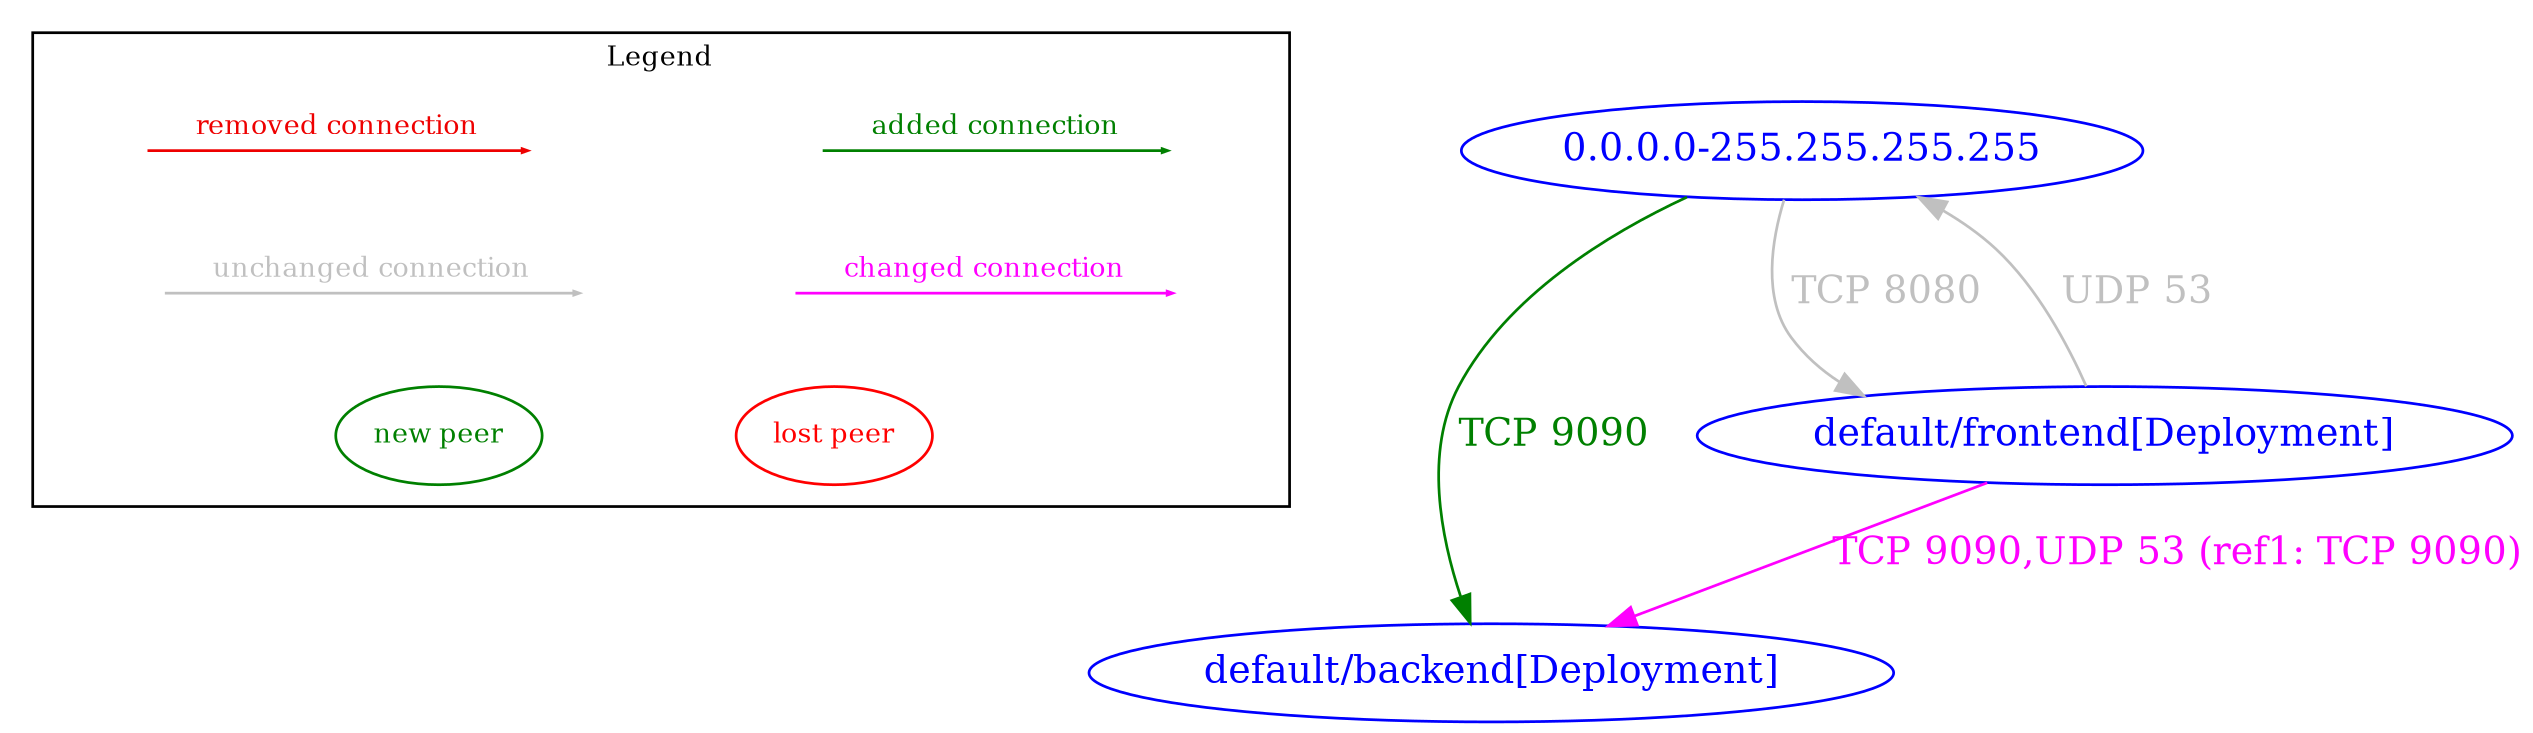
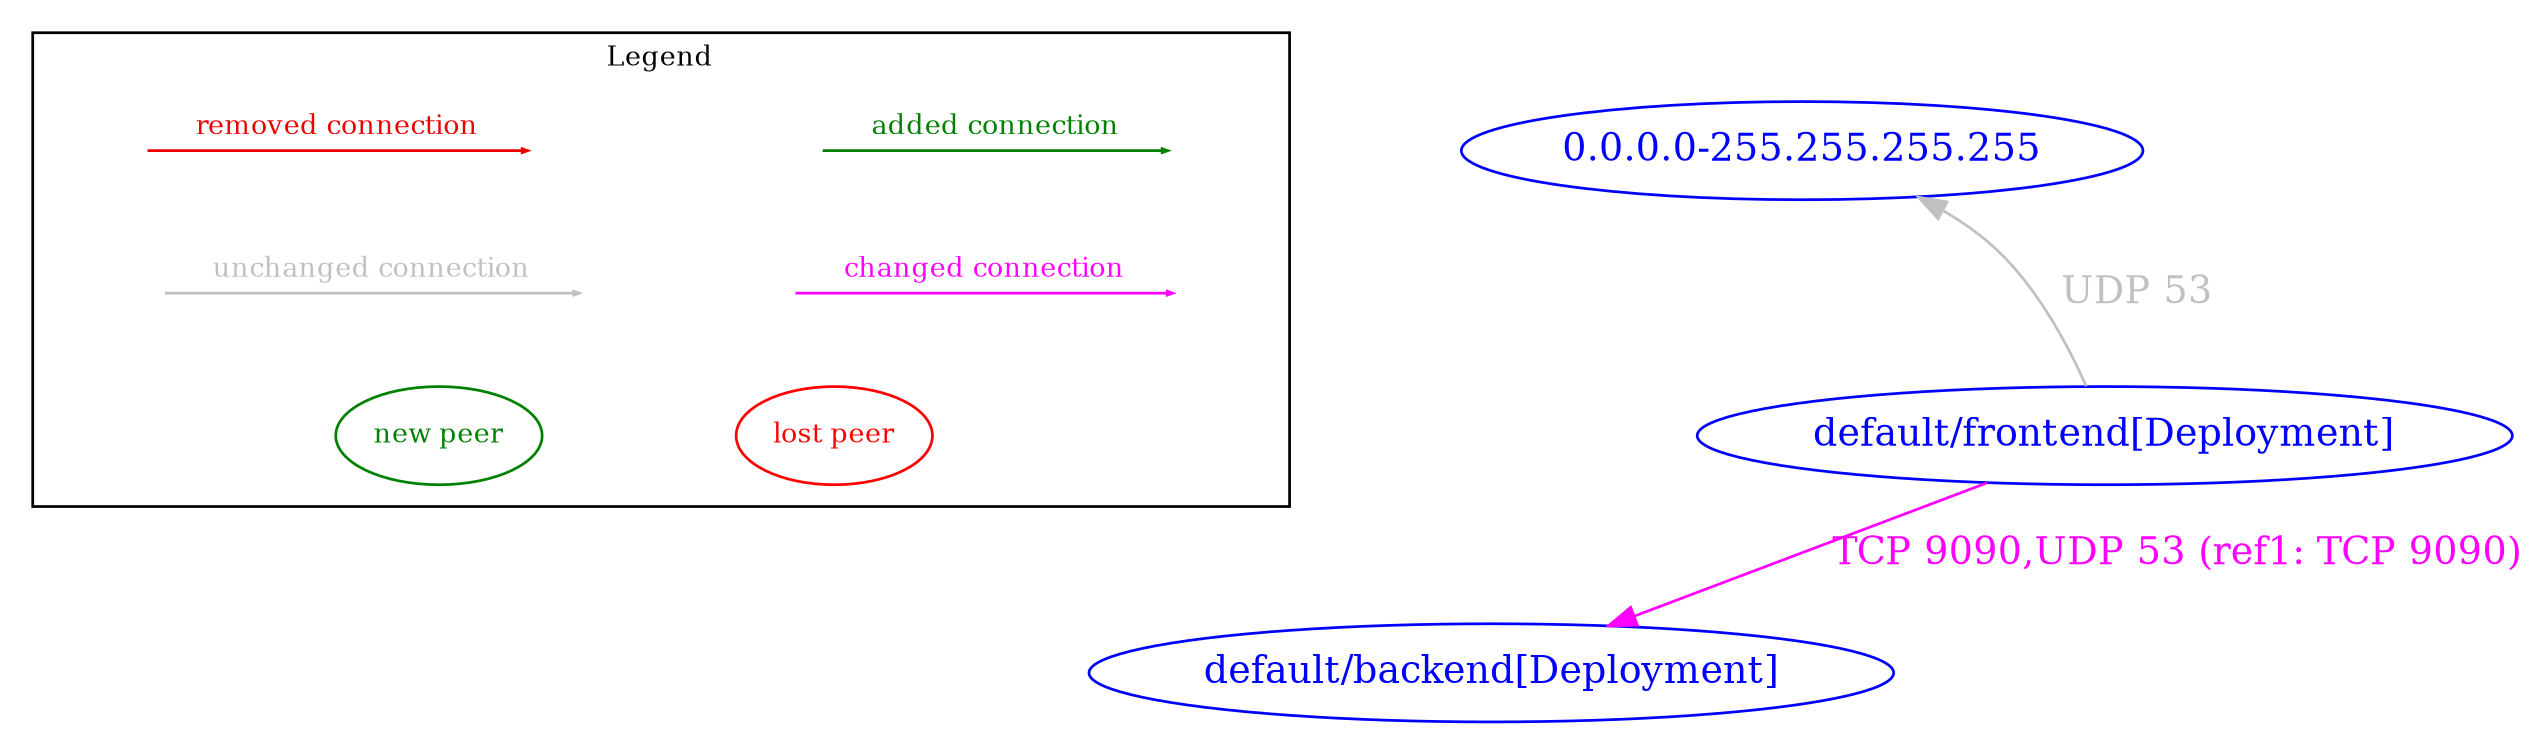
  digraph {
    nodesep=0.5
    node [style=invis]
    edge [color=grey fontcolor=grey]
    a [height=0 width=0]
    b [height=0 width=0]
    c [height=0 width=0]
    d [height=0 width=0]
    e [height=0 width=0]
    f [height=0 width=0]
    g [height=0 width=0]
    h [height=0 width=0]
    n9 [color="#008000" fontcolor="#008000" fontsize=10 label="new peer" style=""]
    n10 [color=red fontcolor=red fontsize=10 label="lost peer" style=""]
    n11 [color=blue fontcolor=blue label="0.0.0.0-255.255.255.255" style=""]
    n12 [color=blue fontcolor=blue label="default/backend[Deployment]" style=""]
    n13 [color=blue fontcolor=blue label="default/frontend[Deployment]" style=""]
    subgraph cluster_1 {
      fontsize=10
      label=Legend
      subgraph sub_2 {
        fontsize=10
        label=Legend
        rank=source
        a
        b
        c
        d
      }
      subgraph sub_3 {
        fontsize=10
        label=Legend
        rank=same
        e
        f
        g
        h
      }
      subgraph sub_4 {
        fontsize=10
        label=Legend
        rank=sink
        n9
        n10
      }
    }
    a -> b [arrowsize=0.2 color="#008000" fontcolor="#008000" fontsize=10 label="added connection"]
    c -> d [arrowsize=0.2 color=red2 fontcolor=red2 fontsize=10 label="removed connection"]
    e -> f [arrowsize=0.2 color=magenta fontcolor=magenta fontsize=10 label="changed connection"]
    g -> h [arrowsize=0.2 fontsize=10 label="unchanged connection"]
    n9 -> n10 [style=invis color="" fontcolor=""]
-   n11 -> n12 [color="#008000" fontcolor="#008000" label="TCP 9090"]
-   n11 -> n13 [label="TCP 8080"]
    n13 -> n11 [label="UDP 53"]
    n13 -> n12 [color=magenta fontcolor=magenta label="TCP 9090,UDP 53 (ref1: TCP 9090)"]
  }
